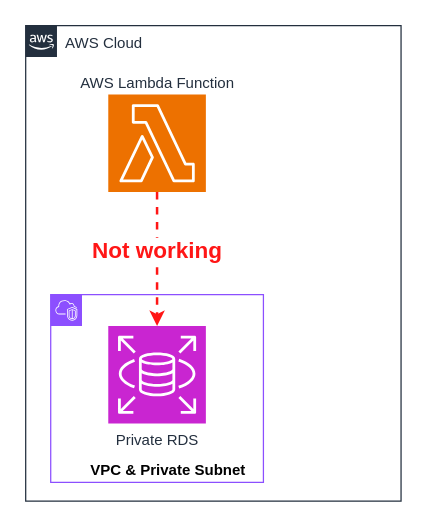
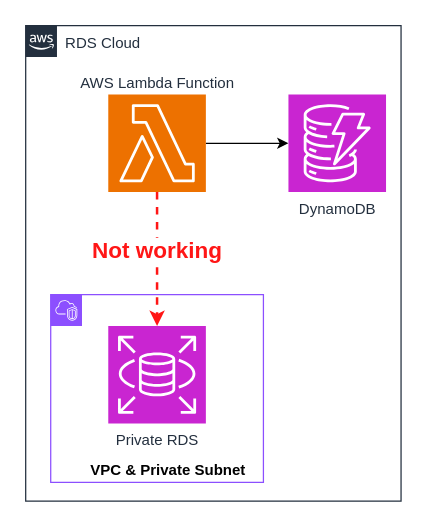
  <mxCell id="0" />
  <mxCell id="1" parent="0" />
- <mxCell id="2" value="AWS Cloud" style="points=[[0,0],[0.25,0],[0.5,0],[0.75,0],[1,0],[1,0.25],[1,0.5],[1,0.75],[1,1],[0.75,1],[0.5,1],[0.25,1],[0,1],[0,0.75],[0,0.5],[0,0.25]];outlineConnect=0;gradientColor=none;html=1;whiteSpace=wrap;fontSize=12;fontStyle=0;container=1;pointerEvents=0;collapsible=0;recursiveResize=0;shape=mxgraph.aws4.group;grIcon=mxgraph.aws4.group_aws_cloud_alt;strokeColor=#232F3E;fillColor=none;verticalAlign=top;align=left;spacingLeft=30;fontColor=#232F3E;dashed=0;" vertex="1" parent="1"><mxGeometry x="20" y="20" width="300" height="380" as="geometry" /></mxCell>
+ <mxCell id="2" value="RDS Cloud" style="points=[[0,0],[0.25,0],[0.5,0],[0.75,0],[1,0],[1,0.25],[1,0.5],[1,0.75],[1,1],[0.75,1],[0.5,1],[0.25,1],[0,1],[0,0.75],[0,0.5],[0,0.25]];outlineConnect=0;gradientColor=none;html=1;whiteSpace=wrap;fontSize=12;fontStyle=0;container=1;pointerEvents=0;collapsible=0;recursiveResize=0;shape=mxgraph.aws4.group;grIcon=mxgraph.aws4.group_aws_cloud_alt;strokeColor=#232F3E;fillColor=none;verticalAlign=top;align=left;spacingLeft=30;fontColor=#232F3E;dashed=0;" vertex="1" parent="1"><mxGeometry x="20" y="20" width="300" height="380" as="geometry" /></mxCell>
+ <mxCell id="3" style="edgeStyle=orthogonalEdgeStyle;rounded=0;orthogonalLoop=1;jettySize=auto;html=1;" edge="1" parent="2" source="4" target="5"><mxGeometry relative="1" as="geometry" /></mxCell>
  <mxCell id="4" value="AWS Lambda Function" style="sketch=0;points=[[0,0,0],[0.25,0,0],[0.5,0,0],[0.75,0,0],[1,0,0],[0,1,0],[0.25,1,0],[0.5,1,0],[0.75,1,0],[1,1,0],[0,0.25,0],[0,0.5,0],[0,0.75,0],[1,0.25,0],[1,0.5,0],[1,0.75,0]];outlineConnect=0;fontColor=#232F3E;fillColor=#ED7100;strokeColor=#ffffff;dashed=0;verticalLabelPosition=top;verticalAlign=bottom;align=center;html=1;fontSize=12;fontStyle=0;aspect=fixed;shape=mxgraph.aws4.resourceIcon;resIcon=mxgraph.aws4.lambda;labelPosition=center;" vertex="1" parent="2"><mxGeometry x="66" y="55" width="78" height="78" as="geometry" /></mxCell>
+ <mxCell id="5" value="DynamoDB" style="sketch=0;points=[[0,0,0],[0.25,0,0],[0.5,0,0],[0.75,0,0],[1,0,0],[0,1,0],[0.25,1,0],[0.5,1,0],[0.75,1,0],[1,1,0],[0,0.25,0],[0,0.5,0],[0,0.75,0],[1,0.25,0],[1,0.5,0],[1,0.75,0]];outlineConnect=0;fontColor=#232F3E;fillColor=#C925D1;strokeColor=#ffffff;dashed=0;verticalLabelPosition=bottom;verticalAlign=top;align=center;html=1;fontSize=12;fontStyle=0;aspect=fixed;shape=mxgraph.aws4.resourceIcon;resIcon=mxgraph.aws4.dynamodb;" vertex="1" parent="2"><mxGeometry x="210" y="55" width="78" height="78" as="geometry" /></mxCell>
  <mxCell id="6" value="Not working" style="edgeStyle=orthogonalEdgeStyle;rounded=0;orthogonalLoop=1;jettySize=auto;html=1;fontColor=#FF1616;fontSize=18;fontStyle=1;dashed=1;strokeWidth=2;strokeColor=#FF1616;exitX=0.5;exitY=1;exitDx=0;exitDy=0;exitPerimeter=0;entryX=0.5;entryY=0;entryDx=0;entryDy=0;entryPerimeter=0;" edge="1" parent="2" source="4" target="8"><mxGeometry x="-0.119" relative="1" as="geometry"><Array as="points"><mxPoint x="105" y="165" /><mxPoint x="105" y="165" /></Array><mxPoint as="offset" /></mxGeometry></mxCell>
  <mxCell id="7" value="VPC &amp;amp; Private Subnet" style="points=[[0,0],[0.25,0],[0.5,0],[0.75,0],[1,0],[1,0.25],[1,0.5],[1,0.75],[1,1],[0.75,1],[0.5,1],[0.25,1],[0,1],[0,0.75],[0,0.5],[0,0.25]];outlineConnect=0;gradientColor=none;html=1;whiteSpace=wrap;fontSize=12;fontStyle=1;container=1;pointerEvents=0;collapsible=0;recursiveResize=0;shape=mxgraph.aws4.group;grIcon=mxgraph.aws4.group_vpc2;strokeColor=#8C4FFF;fillColor=none;verticalAlign=bottom;align=left;spacingLeft=30;fontColor=#000000;dashed=0;" vertex="1" parent="2"><mxGeometry x="20" y="215" width="170" height="150" as="geometry" /></mxCell>
  <mxCell id="8" value="Private RDS" style="sketch=0;points=[[0,0,0],[0.25,0,0],[0.5,0,0],[0.75,0,0],[1,0,0],[0,1,0],[0.25,1,0],[0.5,1,0],[0.75,1,0],[1,1,0],[0,0.25,0],[0,0.5,0],[0,0.75,0],[1,0.25,0],[1,0.5,0],[1,0.75,0]];outlineConnect=0;fontColor=#232F3E;fillColor=#C925D1;strokeColor=#ffffff;dashed=0;verticalLabelPosition=bottom;verticalAlign=top;align=center;html=1;fontSize=12;fontStyle=0;aspect=fixed;shape=mxgraph.aws4.resourceIcon;resIcon=mxgraph.aws4.rds;" vertex="1" parent="7"><mxGeometry x="46" y="25" width="78" height="78" as="geometry" /></mxCell>
